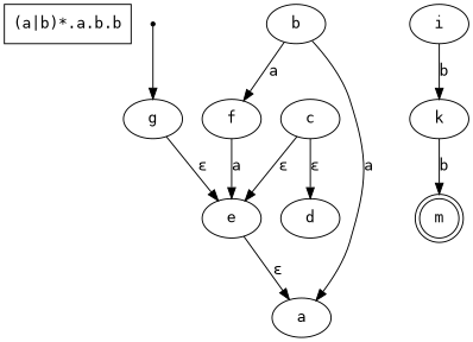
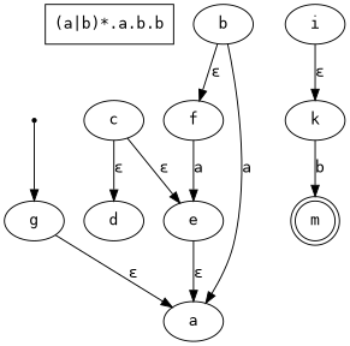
  digraph {
    fontname="DejaVu Sans Mono"
    rankdir=TB
    shape=circle
    node [fontname="DejaVu Sans Mono"]
    edge [fontname="DejaVu Sans Mono"]
    n1 [label="(a|b)*.a.b.b" shape=box]
    0 [shape=point]
    g
    e
    a
    m [shape=doublecircle]
    c
    d
    b
    f
    i
    k
    0 -> g
-   g -> e [label="ε"]
+   g -> a [label="ε"]
    e -> a [label="ε"]
    c -> e [label="ε"]
    c -> d [label="ε"]
    b -> a [label=a]
-   b -> f [label=a]
+   b -> f [label="ε"]
    f -> e [label=a]
-   i -> k [label=b]
+   i -> k [label="ε"]
    k -> m [label=b]
  }
